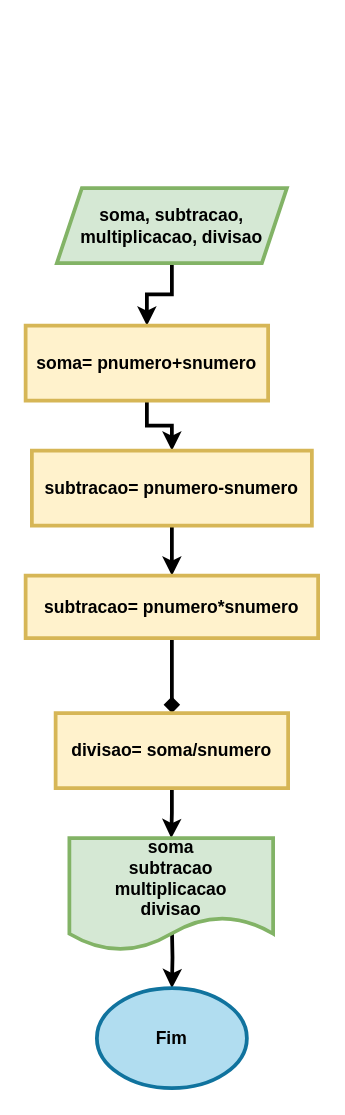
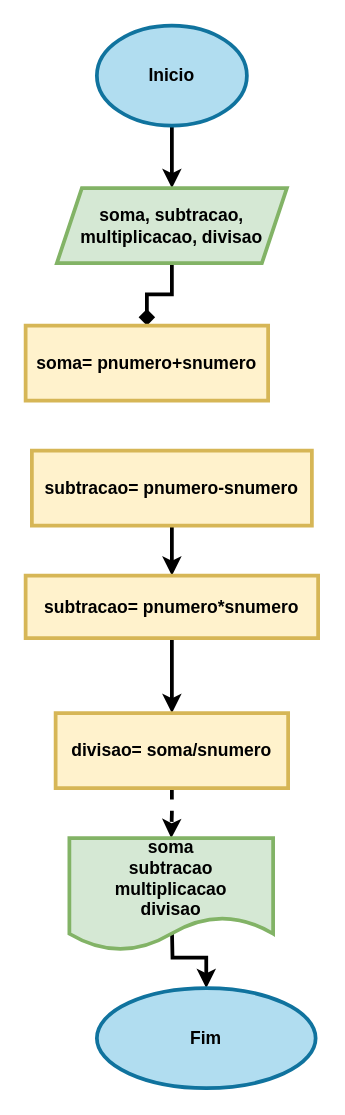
  <mxCell id="0" />
  <mxCell id="1" parent="0" />
- <mxCell id="4" value="" style="edgeStyle=orthogonalEdgeStyle;rounded=0;orthogonalLoop=1;jettySize=auto;html=1;strokeWidth=3;fontStyle=1;fontSize=14;" edge="1" parent="1" source="5" target="7"><mxGeometry relative="1" as="geometry" /></mxCell>
+ <mxCell id="2" value="" style="edgeStyle=orthogonalEdgeStyle;rounded=0;orthogonalLoop=1;jettySize=auto;html=1;strokeWidth=3;fontStyle=1;fontSize=14;" edge="1" parent="1" source="3" target="5"><mxGeometry relative="1" as="geometry" /></mxCell>
+ <mxCell id="3" value="Inicio" style="ellipse;whiteSpace=wrap;html=1;strokeWidth=3;fontStyle=1;fontSize=14;fillColor=#b1ddf0;strokeColor=#10739e;" vertex="1" parent="1"><mxGeometry x="77" y="20" width="120" height="80" as="geometry" /></mxCell>
+ <mxCell id="4" value="" style="edgeStyle=orthogonalEdgeStyle;rounded=0;orthogonalLoop=1;jettySize=auto;html=1;strokeWidth=3;fontStyle=1;fontSize=14;endArrow=diamond;" edge="1" parent="1" source="5" target="7"><mxGeometry relative="1" as="geometry" /></mxCell>
  <mxCell id="5" value="soma, subtracao, multiplicacao, divisao" style="shape=parallelogram;perimeter=parallelogramPerimeter;whiteSpace=wrap;html=1;fixedSize=1;strokeWidth=3;fontStyle=1;fontSize=14;fillColor=#d5e8d4;strokeColor=#82b366;" vertex="1" parent="1"><mxGeometry x="45" y="150" width="184" height="60" as="geometry" /></mxCell>
- <mxCell id="6" value="" style="edgeStyle=orthogonalEdgeStyle;rounded=0;orthogonalLoop=1;jettySize=auto;html=1;strokeWidth=3;fontStyle=1;fontSize=14;fillColor=#fff2cc;strokeColor=#000000;" edge="1" parent="1" source="7" target="9"><mxGeometry relative="1" as="geometry" /></mxCell>
  <mxCell id="7" value="soma= pnumero+snumero" style="whiteSpace=wrap;html=1;strokeWidth=3;fontStyle=1;fontSize=14;fillColor=#fff2cc;strokeColor=#d6b656;" vertex="1" parent="1"><mxGeometry x="20" y="260" width="194" height="60" as="geometry" /></mxCell>
  <mxCell id="8" value="" style="edgeStyle=orthogonalEdgeStyle;rounded=0;orthogonalLoop=1;jettySize=auto;html=1;strokeWidth=3;fontStyle=1;fontSize=14;fillColor=#fff2cc;strokeColor=#000000;" edge="1" parent="1" source="9" target="11"><mxGeometry relative="1" as="geometry" /></mxCell>
  <mxCell id="9" value="subtracao= pnumero-snumero" style="whiteSpace=wrap;html=1;strokeWidth=3;fontStyle=1;fontSize=14;fillColor=#fff2cc;strokeColor=#d6b656;" vertex="1" parent="1"><mxGeometry x="25" y="360" width="224" height="60" as="geometry" /></mxCell>
- <mxCell id="10" value="" style="edgeStyle=orthogonalEdgeStyle;rounded=0;orthogonalLoop=1;jettySize=auto;html=1;strokeWidth=3;fontStyle=1;fontSize=14;fillColor=#fff2cc;strokeColor=#000000;endArrow=diamond;" edge="1" parent="1" source="11" target="13"><mxGeometry relative="1" as="geometry" /></mxCell>
+ <mxCell id="10" value="" style="edgeStyle=orthogonalEdgeStyle;rounded=0;orthogonalLoop=1;jettySize=auto;html=1;strokeWidth=3;fontStyle=1;fontSize=14;fillColor=#fff2cc;strokeColor=#000000;" edge="1" parent="1" source="11" target="13"><mxGeometry relative="1" as="geometry" /></mxCell>
  <mxCell id="11" value="subtracao= pnumero*snumero" style="whiteSpace=wrap;html=1;strokeWidth=3;fontStyle=1;fontSize=14;fillColor=#fff2cc;strokeColor=#d6b656;" vertex="1" parent="1"><mxGeometry x="20" y="460" width="234" height="50" as="geometry" /></mxCell>
- <mxCell id="12" value="" style="edgeStyle=orthogonalEdgeStyle;rounded=0;orthogonalLoop=1;jettySize=auto;html=1;strokeWidth=3;fontStyle=1;fontSize=14;" edge="1" parent="1" source="13" target="15"><mxGeometry relative="1" as="geometry" /></mxCell>
+ <mxCell id="12" value="" style="edgeStyle=orthogonalEdgeStyle;rounded=0;orthogonalLoop=1;jettySize=auto;html=1;strokeWidth=3;fontStyle=1;fontSize=14;dashed=1;" edge="1" parent="1" source="13" target="15"><mxGeometry relative="1" as="geometry" /></mxCell>
  <mxCell id="13" value="divisao= soma/snumero" style="whiteSpace=wrap;html=1;strokeWidth=3;fontStyle=1;fontSize=14;fillColor=#fff2cc;strokeColor=#d6b656;" vertex="1" parent="1"><mxGeometry x="44" y="570" width="186" height="60" as="geometry" /></mxCell>
  <mxCell id="14" value="" style="edgeStyle=orthogonalEdgeStyle;rounded=0;orthogonalLoop=1;jettySize=auto;html=1;strokeWidth=3;fontStyle=1;fontSize=14;" edge="1" parent="1" target="16"><mxGeometry relative="1" as="geometry"><mxPoint x="137" y="740" as="sourcePoint" /></mxGeometry></mxCell>
  <mxCell id="15" value="soma&lt;br&gt;subtracao&lt;br&gt;multiplicacao&lt;br&gt;divisao" style="shape=document;whiteSpace=wrap;html=1;boundedLbl=1;strokeWidth=3;fontStyle=1;fontSize=14;fillColor=#d5e8d4;strokeColor=#82b366;" vertex="1" parent="1"><mxGeometry x="55" y="670" width="163" height="90" as="geometry" /></mxCell>
- <mxCell id="16" value="Fim" style="ellipse;whiteSpace=wrap;html=1;strokeWidth=3;fontStyle=1;fontSize=14;fillColor=#b1ddf0;strokeColor=#10739e;" vertex="1" parent="1"><mxGeometry x="77" y="790" width="120" height="80" as="geometry" /></mxCell>
+ <mxCell id="16" value="Fim" style="ellipse;whiteSpace=wrap;html=1;strokeWidth=3;fontStyle=1;fontSize=14;fillColor=#b1ddf0;strokeColor=#10739e;" vertex="1" parent="1"><mxGeometry x="77" y="790" width="175" height="80" as="geometry" /></mxCell>
